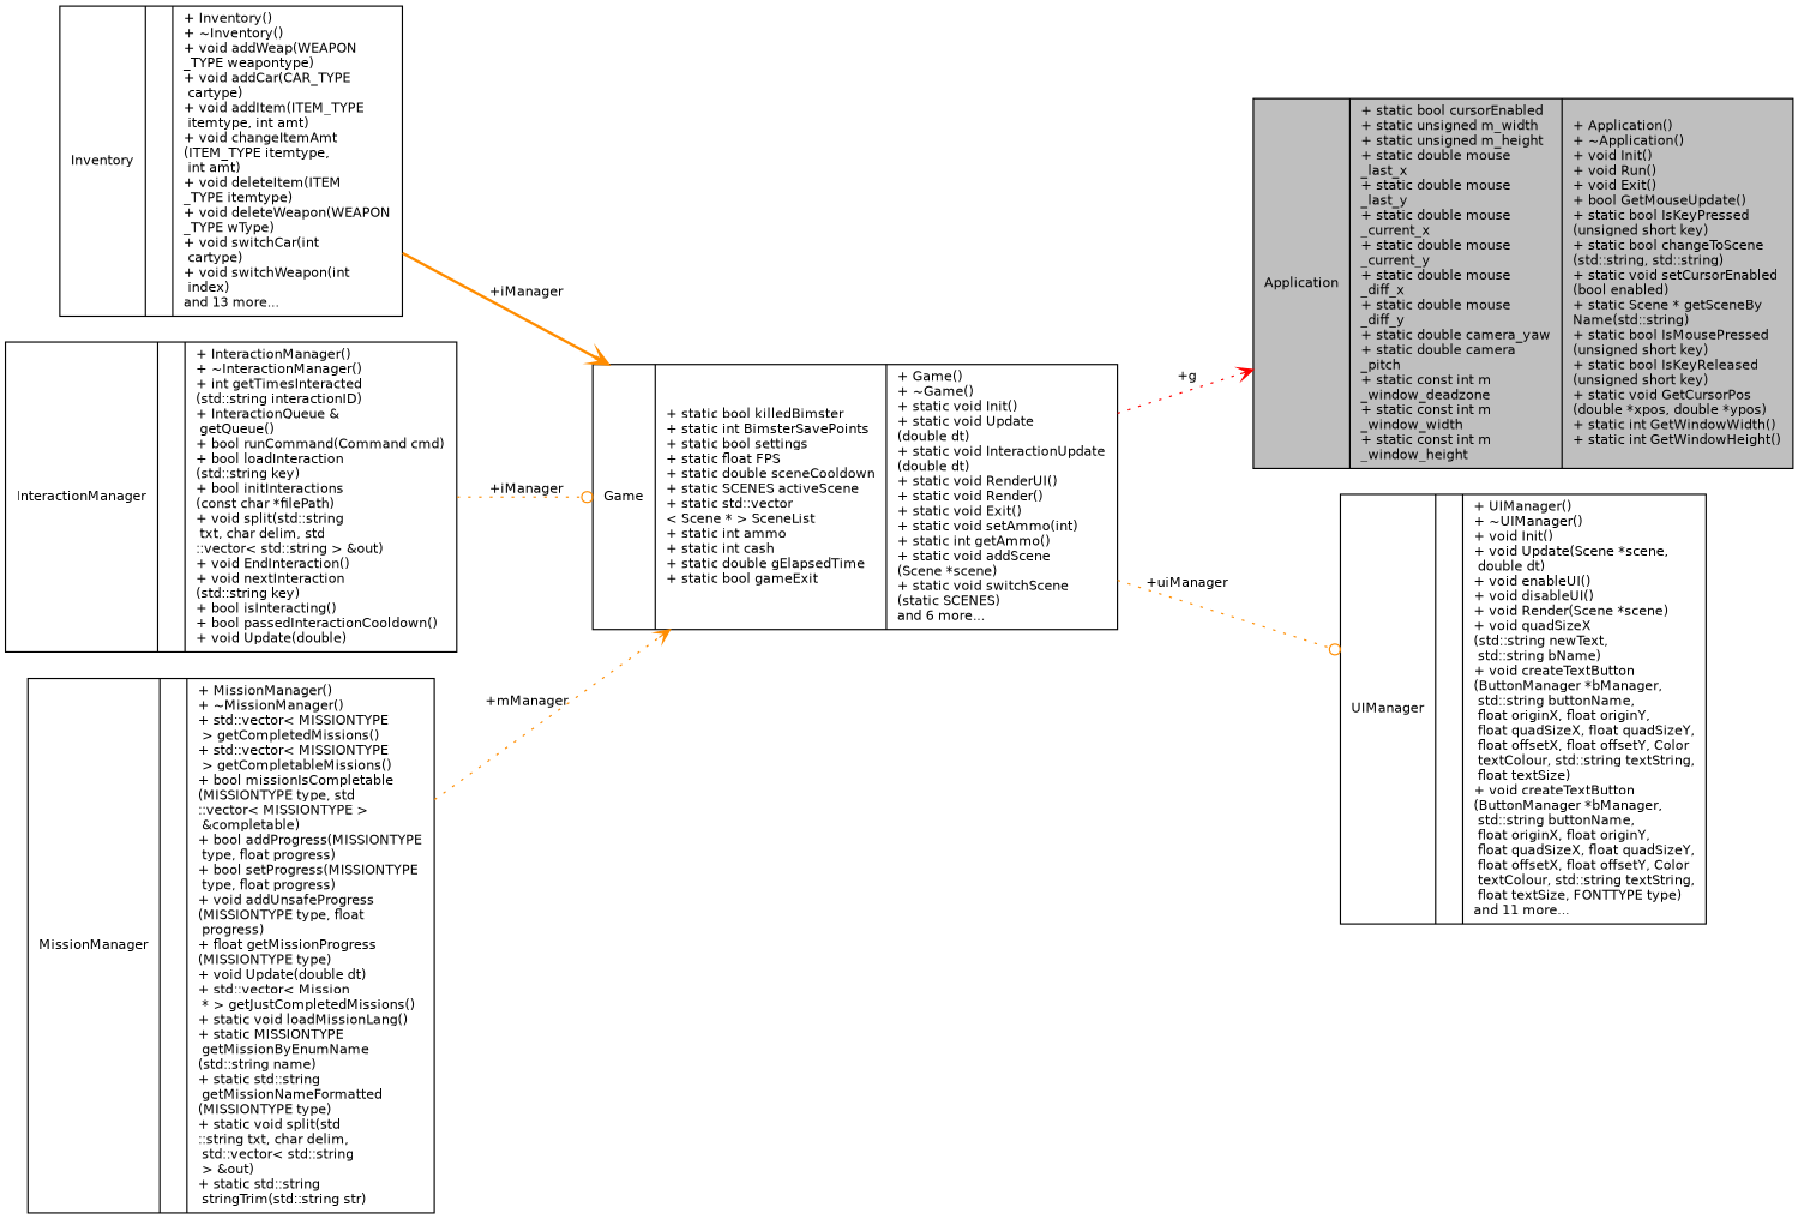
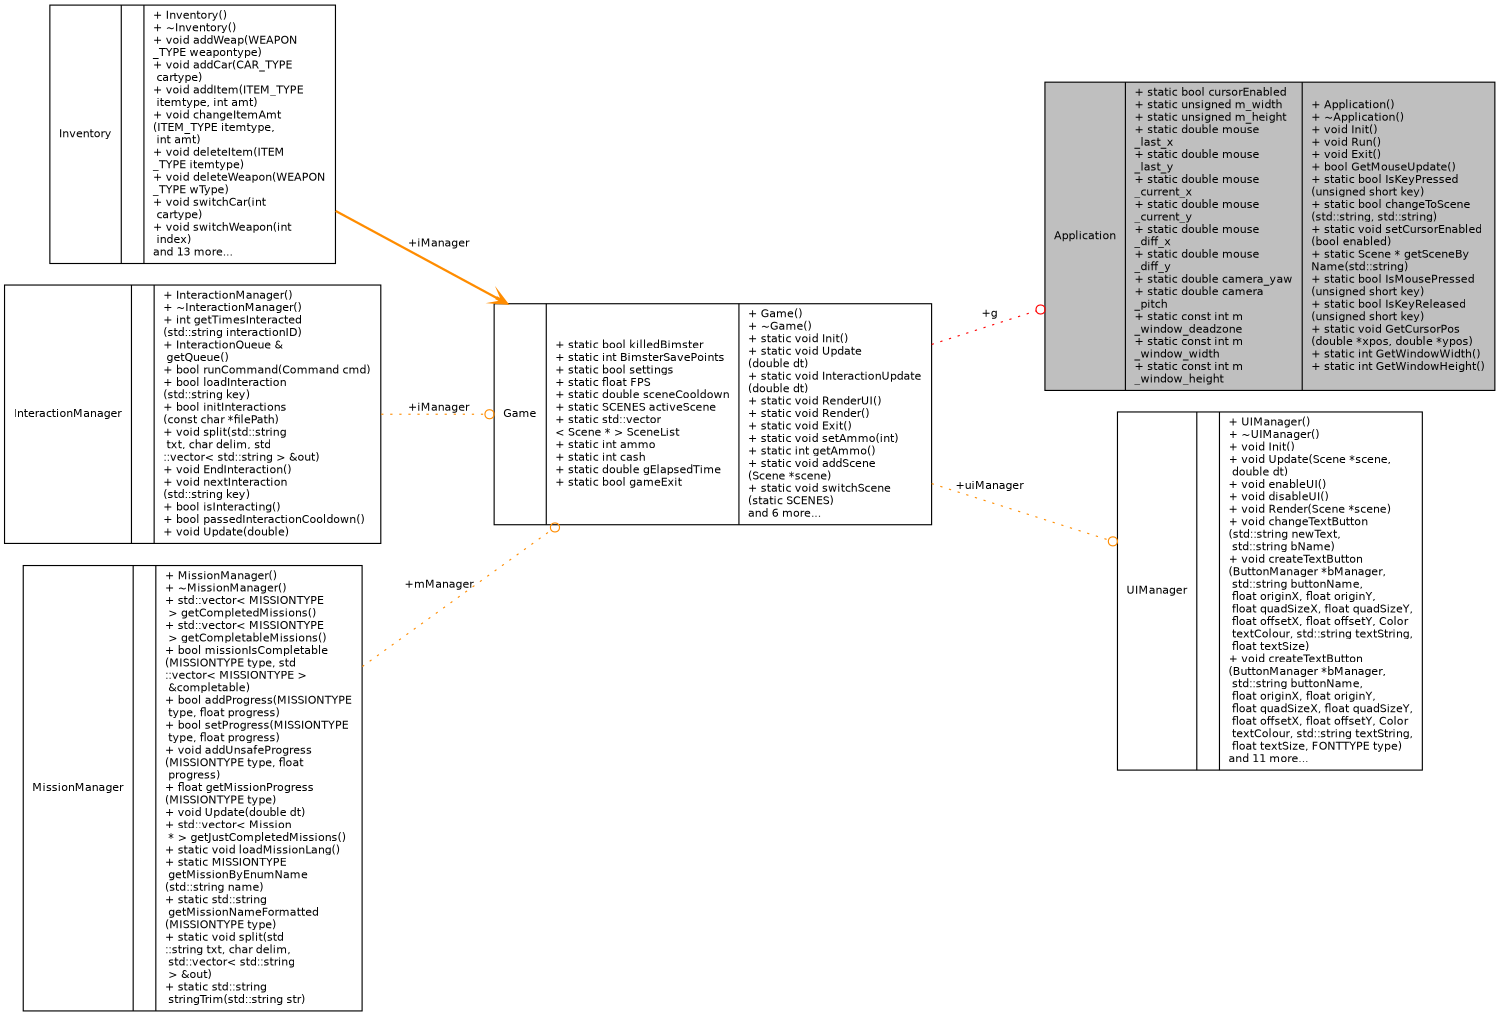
  digraph {
    rankdir=LR
    node [color=black fillcolor=white fontname=Helvetica fontsize=10 shape=record style=filled]
    edge [arrowhead=vee color=darkorange fontname=Helvetica fontsize=10 labelfontname=Helvetica labelfontsize=10 style=dotted]
    n1 [fillcolor=grey75 fontcolor=black height=0.2 label="{Application\n|+ static bool cursorEnabled\l+ static unsigned m_width\l+ static unsigned m_height\l+ static double mouse\l_last_x\l+ static double mouse\l_last_y\l+ static double mouse\l_current_x\l+ static double mouse\l_current_y\l+ static double mouse\l_diff_x\l+ static double mouse\l_diff_y\l+ static double camera_yaw\l+ static double camera\l_pitch\l+ static const int m\l_window_deadzone\l+ static const int m\l_window_width\l+ static const int m\l_window_height\l|+  Application()\l+  ~Application()\l+ void Init()\l+ void Run()\l+ void Exit()\l+ bool GetMouseUpdate()\l+ static bool IsKeyPressed\l(unsigned short key)\l+ static bool changeToScene\l(std::string, std::string)\l+ static void setCursorEnabled\l(bool enabled)\l+ static Scene * getSceneBy\lName(std::string)\l+ static bool IsMousePressed\l(unsigned short key)\l+ static bool IsKeyReleased\l(unsigned short key)\l+ static void GetCursorPos\l(double *xpos, double *ypos)\l+ static int GetWindowWidth()\l+ static int GetWindowHeight()\l}" width=0.4]
    n2 [height=0.2 label="{Game\n|+ static bool killedBimster\l+ static int BimsterSavePoints\l+ static bool settings\l+ static float FPS\l+ static double sceneCooldown\l+ static SCENES activeScene\l+ static std::vector\l\< Scene * \> SceneList\l+ static int ammo\l+ static int cash\l+ static double gElapsedTime\l+ static bool gameExit\l|+  Game()\l+  ~Game()\l+ static void Init()\l+ static void Update\l(double dt)\l+ static void InteractionUpdate\l(double dt)\l+ static void RenderUI()\l+ static void Render()\l+ static void Exit()\l+ static void setAmmo(int)\l+ static int getAmmo()\l+ static void addScene\l(Scene *scene)\l+ static void switchScene\l(static SCENES)\land 6 more...\l}" width=0.4]
-   n3 [height=0.2 label="{UIManager\n||+  UIManager()\l+  ~UIManager()\l+ void Init()\l+ void Update(Scene *scene,\l double dt)\l+ void enableUI()\l+ void disableUI()\l+ void Render(Scene *scene)\l+ void quadSizeX\l(std::string newText,\l std::string bName)\l+ void createTextButton\l(ButtonManager *bManager,\l std::string buttonName,\l float originX, float originY,\l float quadSizeX, float quadSizeY,\l float offsetX, float offsetY, Color\l textColour, std::string textString,\l float textSize)\l+ void createTextButton\l(ButtonManager *bManager,\l std::string buttonName,\l float originX, float originY,\l float quadSizeX, float quadSizeY,\l float offsetX, float offsetY, Color\l textColour, std::string textString,\l float textSize, FONTTYPE type)\land 11 more...\l}" width=0.4]
+   n3 [height=0.2 label="{UIManager\n||+  UIManager()\l+  ~UIManager()\l+ void Init()\l+ void Update(Scene *scene,\l double dt)\l+ void enableUI()\l+ void disableUI()\l+ void Render(Scene *scene)\l+ void changeTextButton\l(std::string newText,\l std::string bName)\l+ void createTextButton\l(ButtonManager *bManager,\l std::string buttonName,\l float originX, float originY,\l float quadSizeX, float quadSizeY,\l float offsetX, float offsetY, Color\l textColour, std::string textString,\l float textSize)\l+ void createTextButton\l(ButtonManager *bManager,\l std::string buttonName,\l float originX, float originY,\l float quadSizeX, float quadSizeY,\l float offsetX, float offsetY, Color\l textColour, std::string textString,\l float textSize, FONTTYPE type)\land 11 more...\l}" width=0.4]
    n4 [height=0.2 label="{Inventory\n||+  Inventory()\l+  ~Inventory()\l+ void addWeap(WEAPON\l_TYPE weapontype)\l+ void addCar(CAR_TYPE\l cartype)\l+ void addItem(ITEM_TYPE\l itemtype, int amt)\l+ void changeItemAmt\l(ITEM_TYPE itemtype,\l int amt)\l+ void deleteItem(ITEM\l_TYPE itemtype)\l+ void deleteWeapon(WEAPON\l_TYPE wType)\l+ void switchCar(int\l cartype)\l+ void switchWeapon(int\l index)\land 13 more...\l}" width=0.4]
    n5 [height=0.2 label="{InteractionManager\n||+  InteractionManager()\l+  ~InteractionManager()\l+ int getTimesInteracted\l(std::string interactionID)\l+ InteractionQueue &\l getQueue()\l+ bool runCommand(Command cmd)\l+ bool loadInteraction\l(std::string key)\l+ bool initInteractions\l(const char *filePath)\l+ void split(std::string\l txt, char delim, std\l::vector\< std::string \> &out)\l+ void EndInteraction()\l+ void nextInteraction\l(std::string key)\l+ bool isInteracting()\l+ bool passedInteractionCooldown()\l+ void Update(double)\l}" width=0.4]
    n6 [height=0.2 label="{MissionManager\n||+  MissionManager()\l+  ~MissionManager()\l+ std::vector\< MISSIONTYPE\l \> getCompletedMissions()\l+ std::vector\< MISSIONTYPE\l \> getCompletableMissions()\l+ bool missionIsCompletable\l(MISSIONTYPE type, std\l::vector\< MISSIONTYPE \>\l &completable)\l+ bool addProgress(MISSIONTYPE\l type, float progress)\l+ bool setProgress(MISSIONTYPE\l type, float progress)\l+ void addUnsafeProgress\l(MISSIONTYPE type, float\l progress)\l+ float getMissionProgress\l(MISSIONTYPE type)\l+ void Update(double dt)\l+ std::vector\< Mission\l * \> getJustCompletedMissions()\l+ static void loadMissionLang()\l+ static MISSIONTYPE\l getMissionByEnumName\l(std::string name)\l+ static std::string\l getMissionNameFormatted\l(MISSIONTYPE type)\l+ static void split(std\l::string txt, char delim,\l std::vector\< std::string\l \> &out)\l+ static std::string\l stringTrim(std::string str)\l}" width=0.4]
-   n2 -> n1 [color=red label=" +g"]
+   n2 -> n1 [arrowhead=odot color=red label=" +g"]
    n2 -> n3 [arrowhead=odot label=" +uiManager"]
    n4 -> n2 [label=" +iManager" style=bold]
    n5 -> n2 [arrowhead=odot label=" +iManager"]
-   n6 -> n2 [label=" +mManager"]
+   n6 -> n2 [arrowhead=odot label=" +mManager"]
  }
